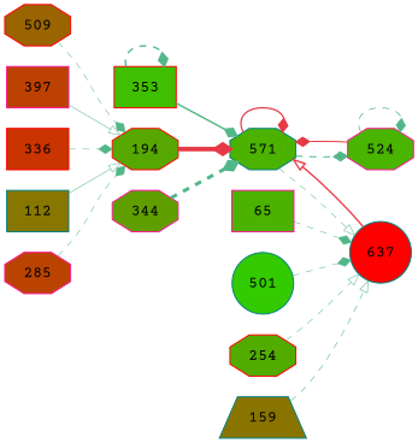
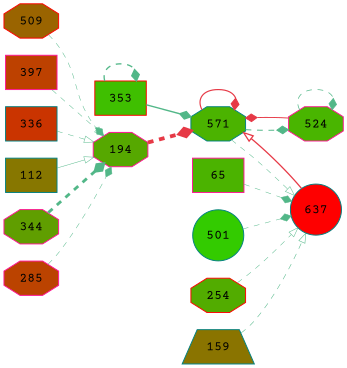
  digraph {
    fontname="Courier Prime"
    rankdir=LR
    node [color=red fillcolor="#4bb300" fontname="Courier Prime" shape=octagon style=filled]
    edge [arrowhead=diamond color="#52b788" fontname="Courier Prime" penwidth=0.50 style=dashed]
    n1 [fillcolor="#3fbf00" label=353 shape=box]
    n2 [color=teal label=571]
    n3 [color=teal fillcolor="#fe0000" label=637 shape=circle]
    n4 [color=deeppink fillcolor="#49b500" label=524]
-   n5 [fillcolor="#56a800" label=194]
+   n5 [color=deeppink fillcolor="#56a800" label=194]
    n6 [fillcolor="#9a6400" label=509]
    n7 [color=deeppink label=65 shape=box]
    n8 [color=deeppink fillcolor="#bd4100" label=397 shape=box]
-   n9 [fillcolor="#ca3400" label=336 shape=box]
+   n9 [color=teal fillcolor="#ca3400" label=336 shape=box]
    n10 [color=teal fillcolor="#877700" label=112 shape=box]
    n11 [color=teal fillcolor="#33cb00" label=501 shape=circle]
    n12 [color=deeppink fillcolor="#609e00" label=344]
    n13 [color=deeppink fillcolor="#bb4300" label=285]
    n14 [fillcolor="#52ac00" label=254]
    n15 [color=teal fillcolor="#8a7400" label=159 shape=trapezium]
    n1 -> n1 [penwidth=1.39]
    n1 -> n2 [penwidth=1.46 style=""]
    n2 -> n2 [color="#e63946" penwidth=1.24 style=""]
    n2 -> n3 [arrowhead=onormal]
    n2 -> n4 [penwidth=1.03]
    n3 -> n2 [arrowhead=onormal color="#e63946" penwidth=1.34 style=""]
    n4 -> n2 [color="#e63946" penwidth=1.00 style=""]
    n4 -> n4 [penwidth=0.75]
-   n5 -> n2 [color="#e63946" penwidth=4.00 style=""]
+   n5 -> n2 [color="#e63946" penwidth=4.00]
    n6 -> n5
    n7 -> n3
-   n8 -> n5 [arrowhead=onormal style=solid]
-   n9 -> n5
+   n8 -> n5 [arrowhead=onormal]
+   n9 -> n5 [arrowhead=onormal]
    n10 -> n5 [arrowhead=onormal style=solid]
    n11 -> n3
-   n12 -> n2 [penwidth=3.00]
+   n12 -> n5 [penwidth=3.00]
    n13 -> n5
    n14 -> n3 [arrowhead=onormal]
    n15 -> n3 [arrowhead=onormal penwidth=0.56]
  }
